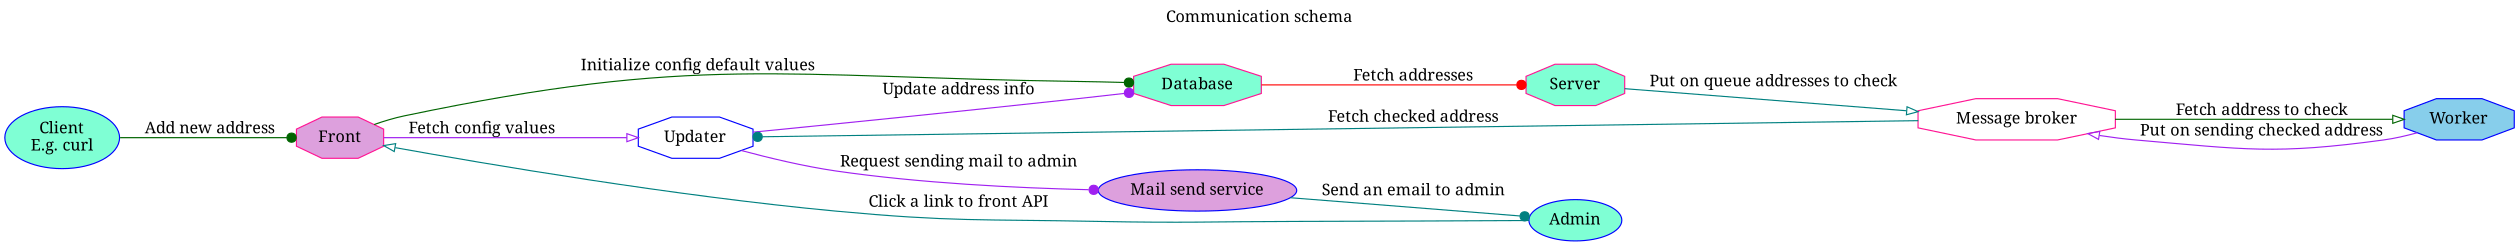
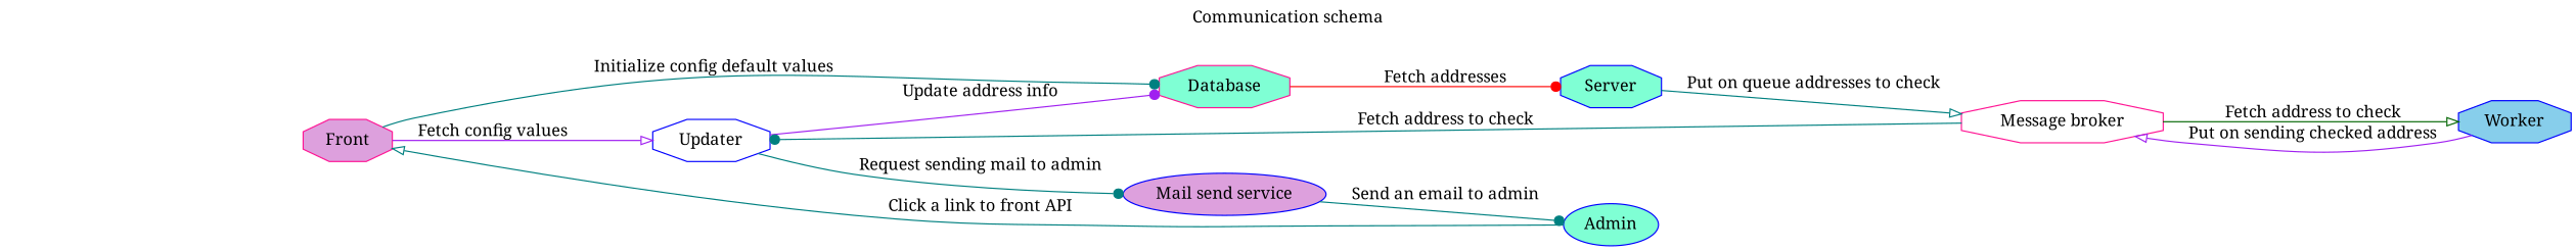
  digraph {
    fontname="Noto Serif"
    label="Communication schema"
    labelloc=t
    rankdir=LR
    node [color=blue fillcolor=aquamarine fontname="Noto Serif" shape=octagon style=filled]
    edge [arrowhead=dot color=teal fontname="Noto Serif"]
    n1 [color=deeppink fillcolor=plum label=Front]
    n2 [fillcolor=white label=Updater]
    n3 [color=deeppink label=Database]
    n4 [fillcolor=plum label="Mail send service" shape=ellipse]
-   n5 [color=deeppink label=Server]
+   n5 [label=Server]
    n6 [fillcolor=skyblue label=Worker]
    n7 [color=deeppink fillcolor=white label="Message broker"]
    n8 [label=Admin shape=ellipse]
-   n9 [label="Client\nE.g. curl" shape=ellipse]
    n1 -> n2 [arrowhead=onormal color=purple label=" Fetch config values"]
-   n1 -> n3 [color=darkgreen label=" Initialize config default values"]
+   n1 -> n3 [label=" Initialize config default values"]
    n2 -> n3 [color=purple label=" Update address info"]
-   n2 -> n4 [color=purple label=" Request sending mail to admin"]
+   n2 -> n4 [label=" Request sending mail to admin"]
    n3 -> n5 [color=red label=" Fetch addresses"]
    n4 -> n8 [label=" Send an email to admin"]
    n5 -> n7 [arrowhead=onormal label=" Put on queue addresses to check"]
    n6 -> n7 [arrowhead=onormal color=purple label=" Put on sending checked address"]
-   n7 -> n2 [label=" Fetch checked address"]
+   n7 -> n2 [label=" Fetch address to check"]
    n7 -> n6 [arrowhead=onormal color=darkgreen label=" Fetch address to check"]
    n8 -> n1 [arrowhead=onormal label=" Click a link to front API"]
-   n9 -> n1 [color=darkgreen label=" Add new address"]
  }
